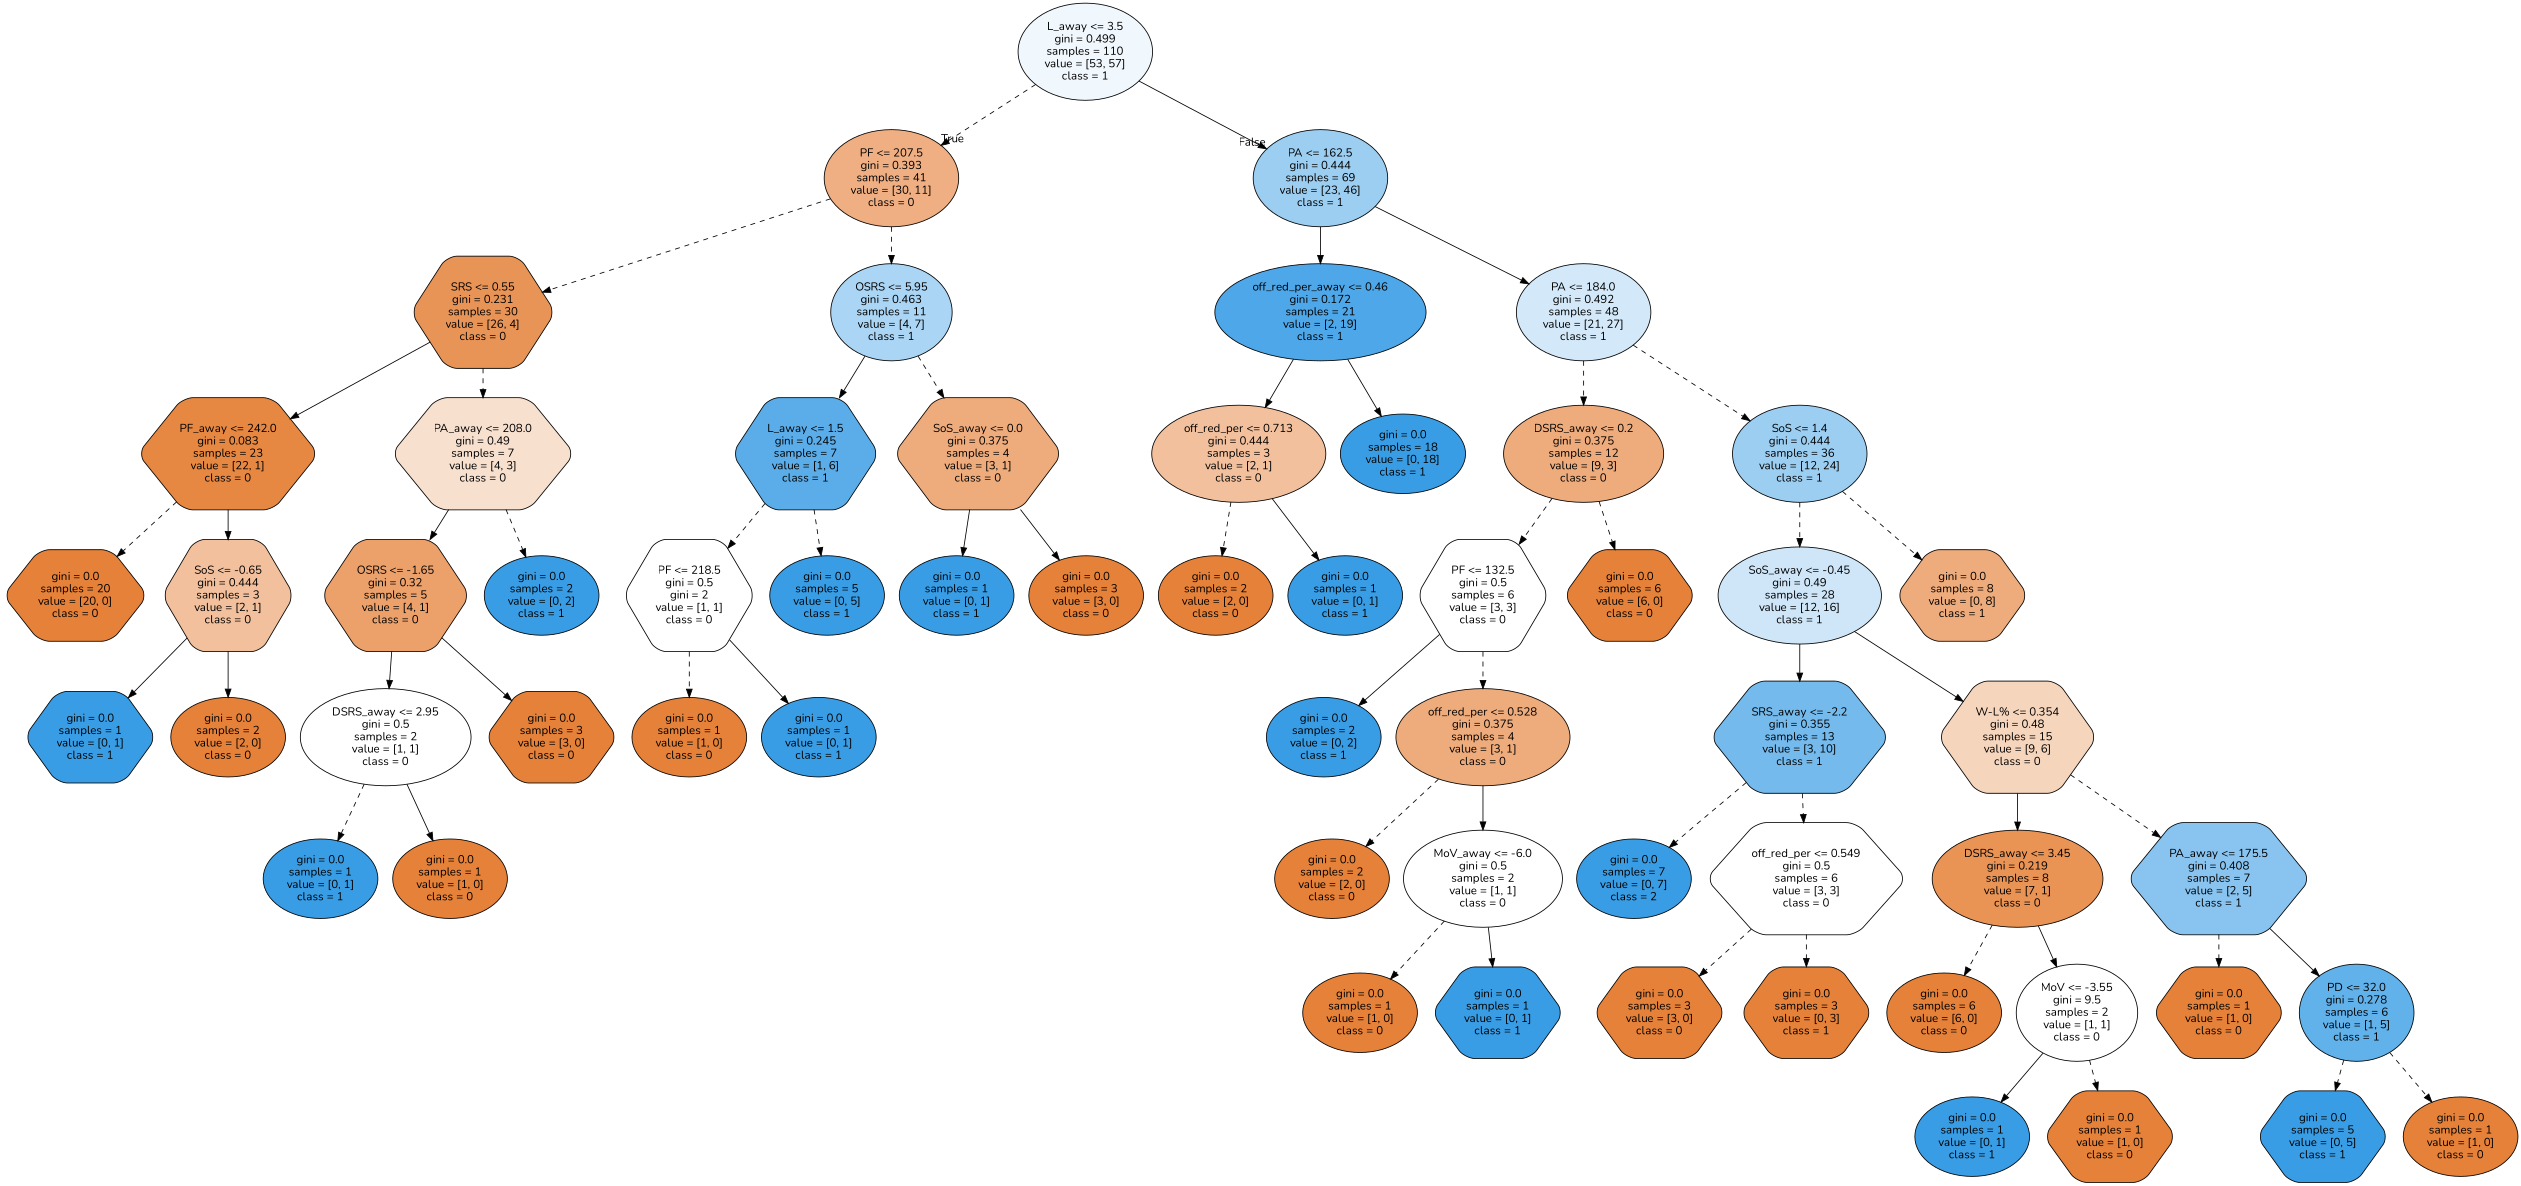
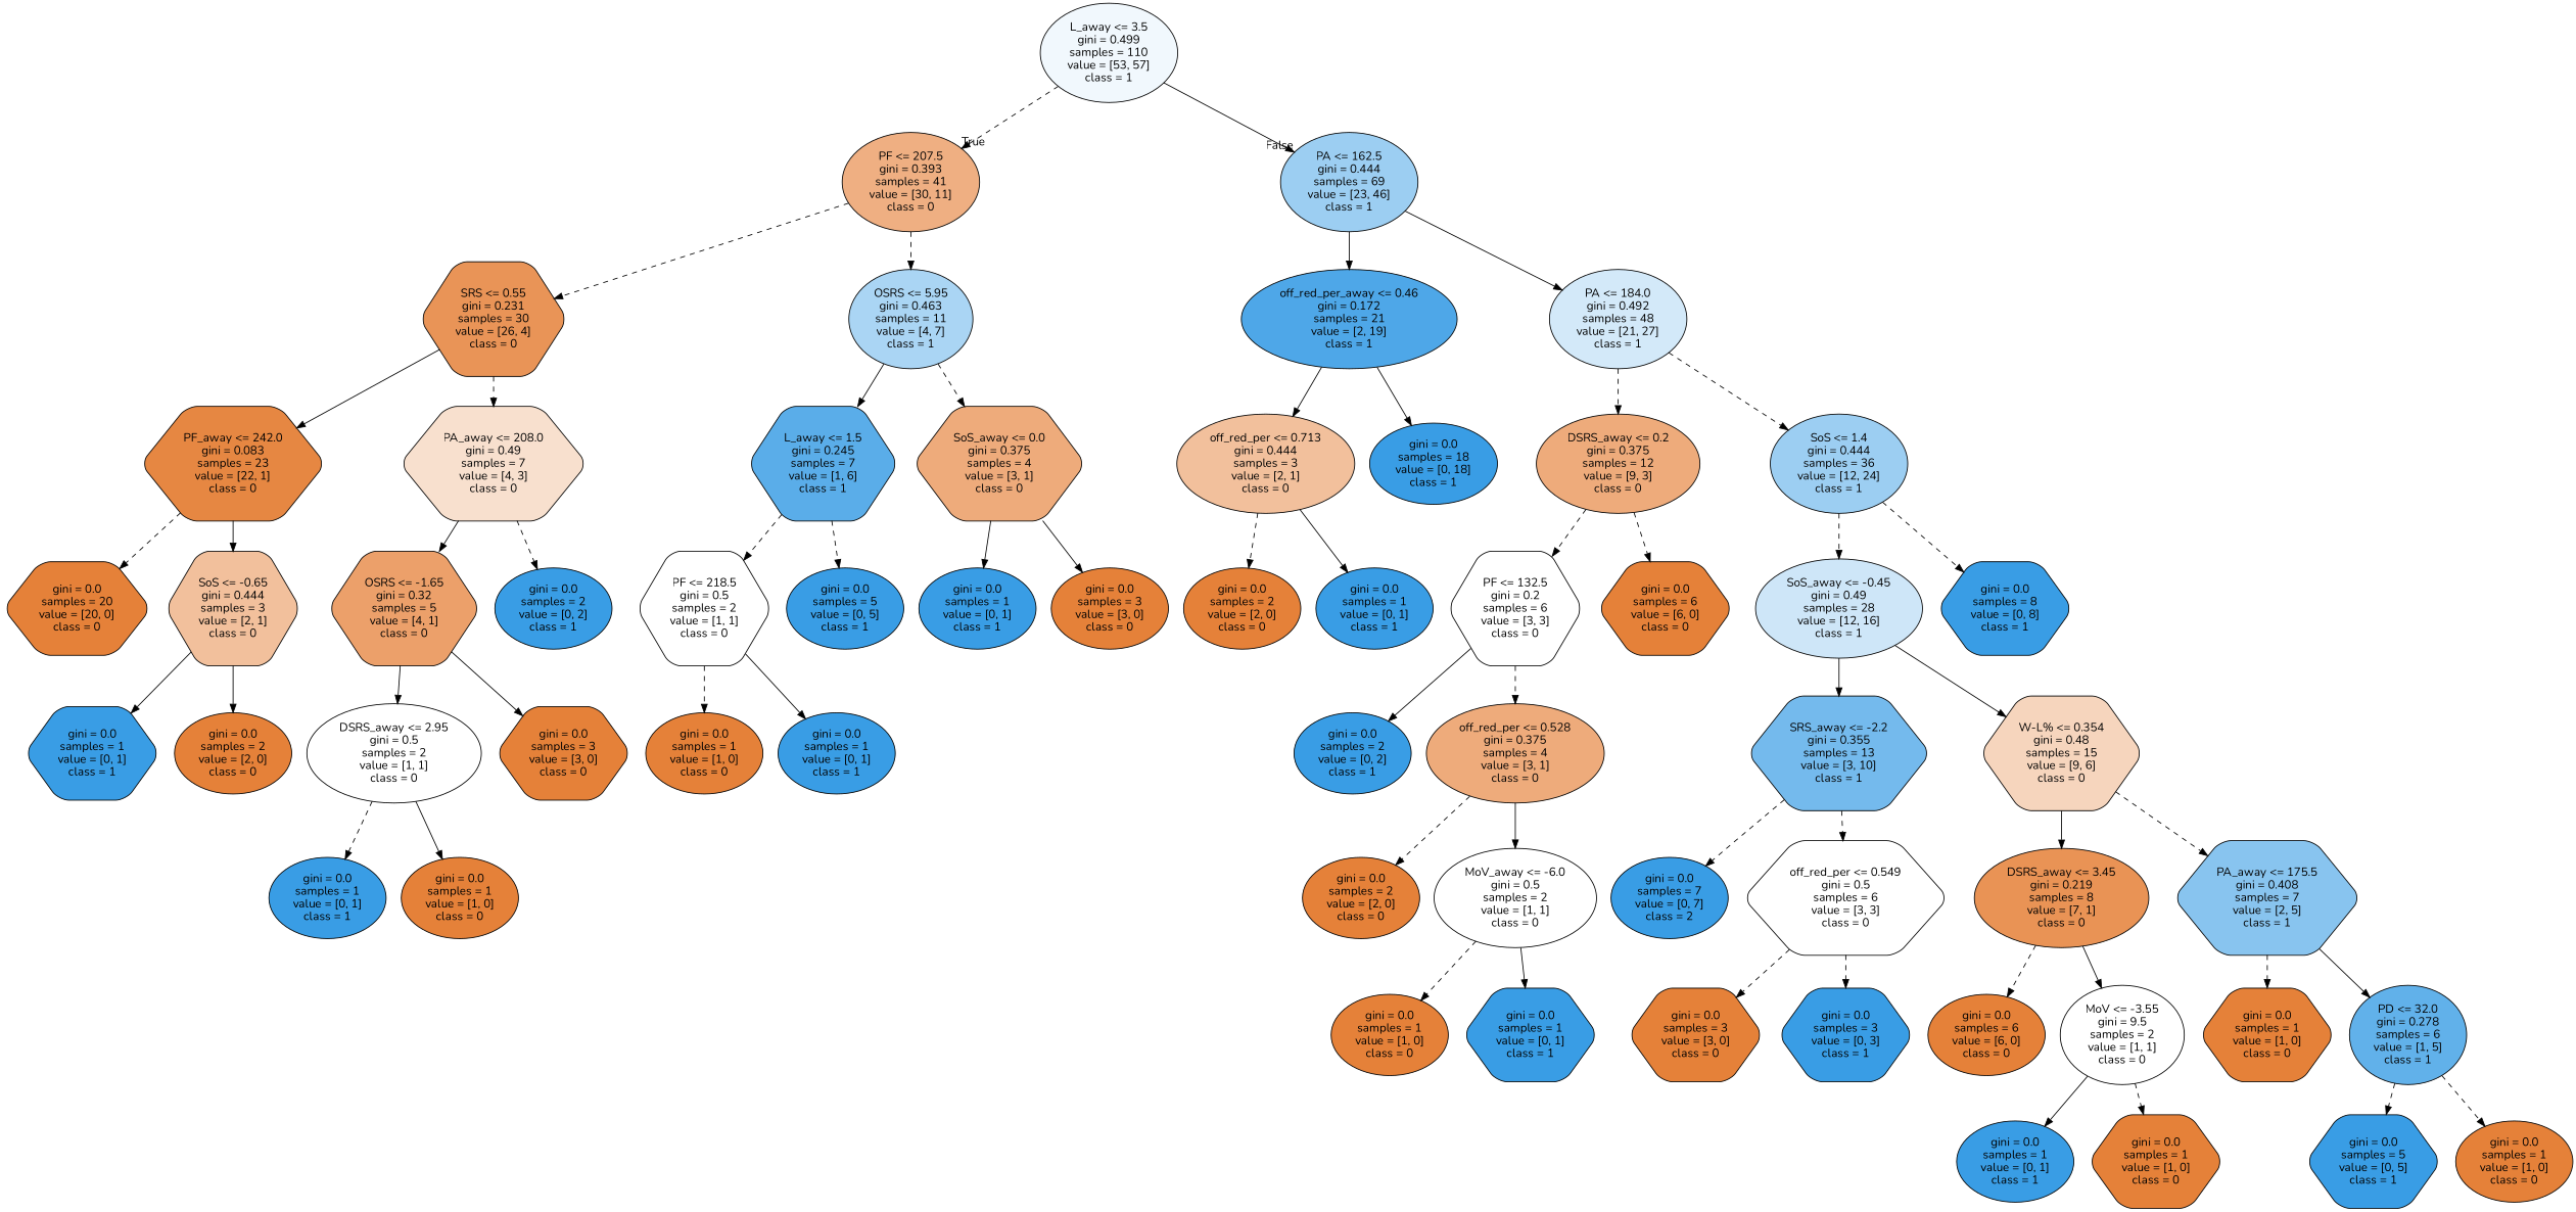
  digraph {
    fontname=Nunito
    node [color=black fillcolor="#e58139" fontname=Nunito shape=ellipse style="filled, rounded"]
    edge [fontname=Nunito style=dashed]
    n1 [fillcolor="#f1f8fd" label="L_away <= 3.5\ngini = 0.499\nsamples = 110\nvalue = [53, 57]\nclass = 1"]
    n2 [fillcolor="#efaf82" label="PF <= 207.5\ngini = 0.393\nsamples = 41\nvalue = [30, 11]\nclass = 0"]
    n3 [fillcolor="#9ccef2" label="PA <= 162.5\ngini = 0.444\nsamples = 69\nvalue = [23, 46]\nclass = 1"]
    n4 [fillcolor="#e99457" label="SRS <= 0.55\ngini = 0.231\nsamples = 30\nvalue = [26, 4]\nclass = 0" shape=hexagon]
    n5 [fillcolor="#aad5f4" label="OSRS <= 5.95\ngini = 0.463\nsamples = 11\nvalue = [4, 7]\nclass = 1"]
    n6 [fillcolor="#4ea7e8" label="off_red_per_away <= 0.46\ngini = 0.172\nsamples = 21\nvalue = [2, 19]\nclass = 1"]
    n7 [fillcolor="#d3e9f9" label="PA <= 184.0\ngini = 0.492\nsamples = 48\nvalue = [21, 27]\nclass = 1"]
    n8 [fillcolor="#e68742" label="PF_away <= 242.0\ngini = 0.083\nsamples = 23\nvalue = [22, 1]\nclass = 0" shape=hexagon]
    n9 [fillcolor="#f8e0ce" label="PA_away <= 208.0\ngini = 0.49\nsamples = 7\nvalue = [4, 3]\nclass = 0" shape=hexagon]
    n10 [fillcolor="#5aade9" label="L_away <= 1.5\ngini = 0.245\nsamples = 7\nvalue = [1, 6]\nclass = 1" shape=hexagon]
    n11 [fillcolor="#eeab7b" label="SoS_away <= 0.0\ngini = 0.375\nsamples = 4\nvalue = [3, 1]\nclass = 0" shape=hexagon]
    n12 [label="gini = 0.0\nsamples = 20\nvalue = [20, 0]\nclass = 0" shape=hexagon]
    n13 [fillcolor="#f2c09c" label="SoS <= -0.65\ngini = 0.444\nsamples = 3\nvalue = [2, 1]\nclass = 0" shape=hexagon]
    n14 [fillcolor="#eca06a" label="OSRS <= -1.65\ngini = 0.32\nsamples = 5\nvalue = [4, 1]\nclass = 0" shape=hexagon]
    n15 [fillcolor="#399de5" label="gini = 0.0\nsamples = 2\nvalue = [0, 2]\nclass = 1"]
    n16 [fillcolor="#399de5" label="gini = 0.0\nsamples = 1\nvalue = [0, 1]\nclass = 1" shape=hexagon]
    n17 [label="gini = 0.0\nsamples = 2\nvalue = [2, 0]\nclass = 0"]
    n18 [fillcolor="#ffffff" label="DSRS_away <= 2.95\ngini = 0.5\nsamples = 2\nvalue = [1, 1]\nclass = 0"]
    n19 [label="gini = 0.0\nsamples = 3\nvalue = [3, 0]\nclass = 0" shape=hexagon]
    n20 [fillcolor="#399de5" label="gini = 0.0\nsamples = 1\nvalue = [0, 1]\nclass = 1"]
    n21 [label="gini = 0.0\nsamples = 1\nvalue = [1, 0]\nclass = 0"]
-   n22 [fillcolor="#ffffff" label="PF <= 218.5\ngini = 0.5\ngini = 2\nvalue = [1, 1]\nclass = 0" shape=hexagon]
+   n22 [fillcolor="#ffffff" label="PF <= 218.5\ngini = 0.5\nsamples = 2\nvalue = [1, 1]\nclass = 0" shape=hexagon]
    n23 [fillcolor="#399de5" label="gini = 0.0\nsamples = 5\nvalue = [0, 5]\nclass = 1"]
    n24 [fillcolor="#399de5" label="gini = 0.0\nsamples = 1\nvalue = [0, 1]\nclass = 1"]
    n25 [label="gini = 0.0\nsamples = 3\nvalue = [3, 0]\nclass = 0"]
    n26 [label="gini = 0.0\nsamples = 1\nvalue = [1, 0]\nclass = 0"]
    n27 [fillcolor="#399de5" label="gini = 0.0\nsamples = 1\nvalue = [0, 1]\nclass = 1"]
    n28 [fillcolor="#f2c09c" label="off_red_per <= 0.713\ngini = 0.444\nsamples = 3\nvalue = [2, 1]\nclass = 0"]
    n29 [fillcolor="#399de5" label="gini = 0.0\nsamples = 18\nvalue = [0, 18]\nclass = 1"]
    n30 [fillcolor="#eeab7b" label="DSRS_away <= 0.2\ngini = 0.375\nsamples = 12\nvalue = [9, 3]\nclass = 0"]
    n31 [fillcolor="#9ccef2" label="SoS <= 1.4\ngini = 0.444\nsamples = 36\nvalue = [12, 24]\nclass = 1"]
    n32 [label="gini = 0.0\nsamples = 2\nvalue = [2, 0]\nclass = 0"]
    n33 [fillcolor="#399de5" label="gini = 0.0\nsamples = 1\nvalue = [0, 1]\nclass = 1"]
-   n34 [fillcolor="#ffffff" label="PF <= 132.5\ngini = 0.5\nsamples = 6\nvalue = [3, 3]\nclass = 0" shape=hexagon]
+   n34 [fillcolor="#ffffff" label="PF <= 132.5\ngini = 0.2\nsamples = 6\nvalue = [3, 3]\nclass = 0" shape=hexagon]
    n35 [label="gini = 0.0\nsamples = 6\nvalue = [6, 0]\nclass = 0" shape=hexagon]
    n36 [fillcolor="#cee6f8" label="SoS_away <= -0.45\ngini = 0.49\nsamples = 28\nvalue = [12, 16]\nclass = 1"]
-   n37 [fillcolor="#eeab7b" label="gini = 0.0\nsamples = 8\nvalue = [0, 8]\nclass = 1" shape=hexagon]
+   n37 [fillcolor="#399de5" label="gini = 0.0\nsamples = 8\nvalue = [0, 8]\nclass = 1" shape=hexagon]
    n38 [fillcolor="#399de5" label="gini = 0.0\nsamples = 2\nvalue = [0, 2]\nclass = 1"]
    n39 [fillcolor="#eeab7b" label="off_red_per <= 0.528\ngini = 0.375\nsamples = 4\nvalue = [3, 1]\nclass = 0"]
    n40 [label="gini = 0.0\nsamples = 2\nvalue = [2, 0]\nclass = 0"]
    n41 [fillcolor="#ffffff" label="MoV_away <= -6.0\ngini = 0.5\nsamples = 2\nvalue = [1, 1]\nclass = 0"]
    n42 [label="gini = 0.0\nsamples = 1\nvalue = [1, 0]\nclass = 0"]
    n43 [fillcolor="#399de5" label="gini = 0.0\nsamples = 1\nvalue = [0, 1]\nclass = 1" shape=hexagon]
    n44 [fillcolor="#74baed" label="SRS_away <= -2.2\ngini = 0.355\nsamples = 13\nvalue = [3, 10]\nclass = 1" shape=hexagon]
    n45 [fillcolor="#f6d5bd" label="W-L% <= 0.354\ngini = 0.48\nsamples = 15\nvalue = [9, 6]\nclass = 0" shape=hexagon]
    n46 [fillcolor="#399de5" label="gini = 0.0\nsamples = 7\nvalue = [0, 7]\nclass = 2"]
    n47 [fillcolor="#ffffff" label="off_red_per <= 0.549\ngini = 0.5\nsamples = 6\nvalue = [3, 3]\nclass = 0" shape=hexagon]
    n48 [fillcolor="#e99355" label="DSRS_away <= 3.45\ngini = 0.219\nsamples = 8\nvalue = [7, 1]\nclass = 0"]
    n49 [fillcolor="#88c4ef" label="PA_away <= 175.5\ngini = 0.408\nsamples = 7\nvalue = [2, 5]\nclass = 1" shape=hexagon]
    n50 [label="gini = 0.0\nsamples = 3\nvalue = [3, 0]\nclass = 0" shape=hexagon]
-   n51 [label="gini = 0.0\nsamples = 3\nvalue = [0, 3]\nclass = 1" shape=hexagon]
+   n51 [fillcolor="#399de5" label="gini = 0.0\nsamples = 3\nvalue = [0, 3]\nclass = 1" shape=hexagon]
    n52 [label="gini = 0.0\nsamples = 6\nvalue = [6, 0]\nclass = 0"]
    n53 [fillcolor="#ffffff" label="MoV <= -3.55\ngini = 9.5\nsamples = 2\nvalue = [1, 1]\nclass = 0"]
    n54 [label="gini = 0.0\nsamples = 1\nvalue = [1, 0]\nclass = 0" shape=hexagon]
    n55 [fillcolor="#61b1ea" label="PD <= 32.0\ngini = 0.278\nsamples = 6\nvalue = [1, 5]\nclass = 1"]
    n56 [fillcolor="#399de5" label="gini = 0.0\nsamples = 1\nvalue = [0, 1]\nclass = 1"]
    n57 [label="gini = 0.0\nsamples = 1\nvalue = [1, 0]\nclass = 0" shape=hexagon]
    n58 [fillcolor="#399de5" label="gini = 0.0\nsamples = 5\nvalue = [0, 5]\nclass = 1" shape=hexagon]
    n59 [label="gini = 0.0\nsamples = 1\nvalue = [1, 0]\nclass = 0"]
    n1 -> n2 [headlabel=True labelangle=45 labeldistance=2.5]
    n1 -> n3 [headlabel=False labelangle=-45 labeldistance=2.5 style=solid]
    n2 -> n4
    n2 -> n5
    n3 -> n6 [style=solid]
    n3 -> n7 [style=solid]
    n4 -> n8 [style=solid]
    n4 -> n9
    n5 -> n10 [style=solid]
    n5 -> n11
    n6 -> n28 [style=solid]
    n6 -> n29 [style=solid]
    n7 -> n30
    n7 -> n31
    n8 -> n12
    n8 -> n13 [style=solid]
    n9 -> n14 [style=solid]
    n9 -> n15
    n10 -> n22
    n10 -> n23
    n11 -> n24 [style=solid]
    n11 -> n25 [style=solid]
    n13 -> n16 [style=solid]
    n13 -> n17 [style=solid]
    n14 -> n18 [style=solid]
    n14 -> n19 [style=solid]
    n18 -> n20
    n18 -> n21 [style=solid]
    n22 -> n26
    n22 -> n27 [style=solid]
    n28 -> n32
    n28 -> n33 [style=solid]
    n30 -> n34
    n30 -> n35
    n31 -> n36
    n31 -> n37
    n34 -> n38 [style=solid]
    n34 -> n39
    n36 -> n44 [style=solid]
    n36 -> n45 [style=solid]
    n39 -> n40
    n39 -> n41 [style=solid]
    n41 -> n42
    n41 -> n43 [style=solid]
    n44 -> n46
    n44 -> n47
    n45 -> n48 [style=solid]
    n45 -> n49
    n47 -> n50
    n47 -> n51
    n48 -> n52
    n48 -> n53 [style=solid]
    n49 -> n54
    n49 -> n55 [style=solid]
    n53 -> n56 [style=solid]
    n53 -> n57
    n55 -> n58
    n55 -> n59
  }
